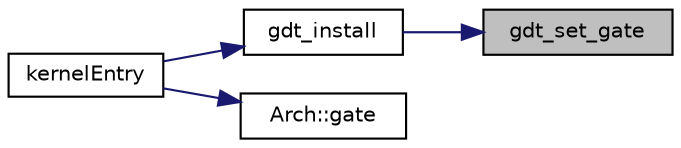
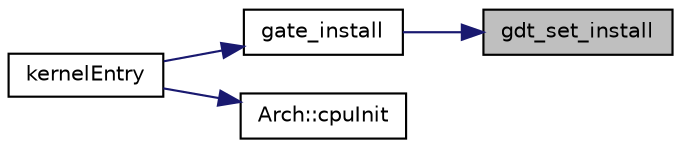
  digraph {
    rankdir=RL
    node [color=black fillcolor=white fontname=Helvetica fontsize=10 shape=record style=filled]
    edge [color=midnightblue dir=back fontname=Helvetica fontsize=10 labelfontname=Helvetica labelfontsize=10 style=solid]
-   n1 [fillcolor=grey75 fontcolor=black height=0.2 label=gdt_set_gate width=0.4]
-   n2 [height=0.2 label=gdt_install width=0.4]
+   n1 [fillcolor=grey75 fontcolor=black height=0.2 label=gdt_set_install width=0.4]
+   n2 [height=0.2 label=gate_install width=0.4]
    n3 [height=0.2 label=kernelEntry width=0.4]
-   n4 [height=0.2 label="Arch::gate" width=0.4]
+   n4 [height=0.2 label="Arch::cpuInit" width=0.4]
    n1 -> n2
    n2 -> n3
    n4 -> n3
  }
